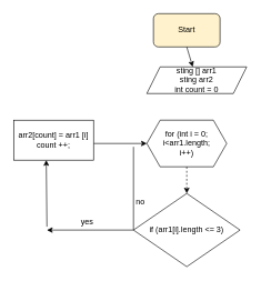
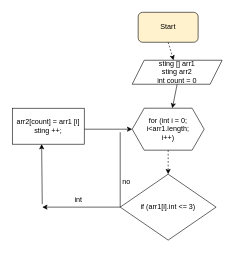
  <mxCell id="0" />
  <mxCell id="1" parent="0" />
  <mxCell id="2" value="Start" style="rounded=1;whiteSpace=wrap;html=1;fillColor=#fff2cc;" parent="1" vertex="1"><mxGeometry x="230" y="20" width="100" height="50" as="geometry" /></mxCell>
- <mxCell id="3" value="" style="endArrow=classic;html=1;rounded=0;exitX=0.5;exitY=1;exitDx=0;exitDy=0;" parent="1" source="2" target="4" edge="1"><mxGeometry width="50" height="50" relative="1" as="geometry"><mxPoint x="460" y="270" as="sourcePoint" /><mxPoint x="280" y="110" as="targetPoint" /></mxGeometry></mxCell>
+ <mxCell id="3" value="" style="endArrow=classic;html=1;rounded=0;exitX=0.5;exitY=1;exitDx=0;exitDy=0;dashed=1;" parent="1" source="2" target="4" edge="1"><mxGeometry width="50" height="50" relative="1" as="geometry"><mxPoint x="460" y="270" as="sourcePoint" /><mxPoint x="280" y="110" as="targetPoint" /></mxGeometry></mxCell>
  <mxCell id="4" value="sting [] arr1&lt;br&gt;sting arr2&lt;br&gt;int count = 0" style="shape=parallelogram;perimeter=parallelogramPerimeter;whiteSpace=wrap;html=1;fixedSize=1;" parent="1" vertex="1"><mxGeometry x="220" y="100" width="150" height="40" as="geometry" /></mxCell>
+ <mxCell id="5" value="" style="endArrow=classic;html=1;rounded=0;exitX=0.5;exitY=1;exitDx=0;exitDy=0;" parent="1" source="4" target="6" edge="1"><mxGeometry width="50" height="50" relative="1" as="geometry"><mxPoint x="460" y="260" as="sourcePoint" /><mxPoint x="280" y="190" as="targetPoint" /></mxGeometry></mxCell>
  <mxCell id="6" value="for (int i = 0;&lt;br&gt;i&amp;lt;arr1.length;&lt;br&gt;i++)" style="shape=hexagon;perimeter=hexagonPerimeter2;whiteSpace=wrap;html=1;fixedSize=1;" parent="1" vertex="1"><mxGeometry x="220" y="180" width="120" height="70" as="geometry" /></mxCell>
  <mxCell id="7" value="" style="endArrow=classic;html=1;rounded=0;exitX=0.5;exitY=1;exitDx=0;exitDy=0;dashed=1;" parent="1" source="6" target="8" edge="1"><mxGeometry width="50" height="50" relative="1" as="geometry"><mxPoint x="460" y="260" as="sourcePoint" /><mxPoint x="280" y="290" as="targetPoint" /></mxGeometry></mxCell>
- <mxCell id="8" value="if (arr1[i].length &amp;lt;= 3)" style="rhombus;whiteSpace=wrap;html=1;" parent="1" vertex="1"><mxGeometry x="200" y="290" width="160" height="110" as="geometry" /></mxCell>
+ <mxCell id="8" value="if (arr1[i].int &amp;lt;= 3)" style="rhombus;whiteSpace=wrap;html=1;" parent="1" vertex="1"><mxGeometry x="200" y="290" width="160" height="110" as="geometry" /></mxCell>
  <mxCell id="9" value="" style="endArrow=classic;html=1;rounded=0;entryX=0;entryY=0.5;entryDx=0;entryDy=0;" edge="1" parent="1" target="6"><mxGeometry width="50" height="50" relative="1" as="geometry"><mxPoint x="140" y="215" as="sourcePoint" /><mxPoint x="400" y="190" as="targetPoint" /></mxGeometry></mxCell>
  <mxCell id="10" value="" style="endArrow=none;html=1;rounded=0;exitX=0;exitY=0.5;exitDx=0;exitDy=0;" edge="1" parent="1" source="8"><mxGeometry width="50" height="50" relative="1" as="geometry"><mxPoint x="350" y="240" as="sourcePoint" /><mxPoint x="200" y="220" as="targetPoint" /></mxGeometry></mxCell>
  <mxCell id="11" value="no" style="text;html=1;align=center;verticalAlign=middle;resizable=0;points=[];autosize=1;strokeColor=none;fillColor=none;" vertex="1" parent="1"><mxGeometry x="190" y="288" width="40" height="30" as="geometry" /></mxCell>
- <mxCell id="12" value="arr2[count] = arr1 [i]&lt;br&gt;count ++;" style="rounded=0;whiteSpace=wrap;html=1;" vertex="1" parent="1"><mxGeometry x="20" y="180" width="120" height="60" as="geometry" /></mxCell>
+ <mxCell id="12" value="arr2[count] = arr1 [i]&lt;br&gt;sting ++;" style="rounded=0;whiteSpace=wrap;html=1;" vertex="1" parent="1"><mxGeometry x="20" y="180" width="120" height="60" as="geometry" /></mxCell>
  <mxCell id="13" value="" style="endArrow=classic;html=1;rounded=0;exitX=0;exitY=0.5;exitDx=0;exitDy=0;" edge="1" parent="1" source="8"><mxGeometry width="50" height="50" relative="1" as="geometry"><mxPoint x="200" y="340" as="sourcePoint" /><mxPoint y="345" as="targetPoint" x="70" /></mxGeometry></mxCell>
  <mxCell id="14" value="" style="endArrow=classic;html=1;rounded=0;entryX=0.408;entryY=1;entryDx=0;entryDy=0;entryPerimeter=0;" edge="1" parent="1" target="12"><mxGeometry width="50" height="50" relative="1" as="geometry"><mxPoint y="340" as="sourcePoint" x="70" /><mxPoint x="400" y="190" as="targetPoint" /></mxGeometry></mxCell>
- <mxCell id="15" value="yes" style="text;html=1;align=center;verticalAlign=middle;resizable=0;points=[];autosize=1;strokeColor=none;fillColor=none;" vertex="1" parent="1"><mxGeometry x="110" y="318" width="40" height="30" as="geometry" /></mxCell>
+ <mxCell id="15" value="int" style="text;html=1;align=center;verticalAlign=middle;resizable=0;points=[];autosize=1;strokeColor=none;fillColor=none;" vertex="1" parent="1"><mxGeometry x="110" y="318" width="40" height="30" as="geometry" /></mxCell>
